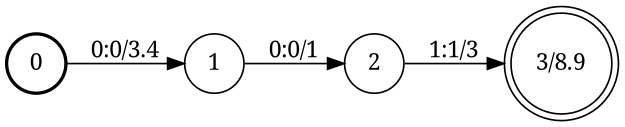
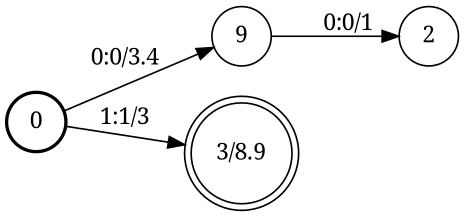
  digraph {
    fontname="Noto Serif"
    nodesep=0.25
    rankdir=LR
    ranksep=0.4
    node [fontname="Noto Serif" fontsize=14 shape=circle style=solid]
    edge [fontname="Noto Serif" fontsize=14]
    n1 [label=0 style=bold]
-   n2 [label=1]
+   n2 [label=9]
    n3 [label=2]
    n4 [label="3/8.9" shape=doublecircle]
    n1 -> n2 [label="0:0/3.4"]
    n2 -> n3 [label="0:0/1"]
-   n3 -> n4 [label="1:1/3"]
+   n1 -> n4 [label="1:1/3"]
  }
